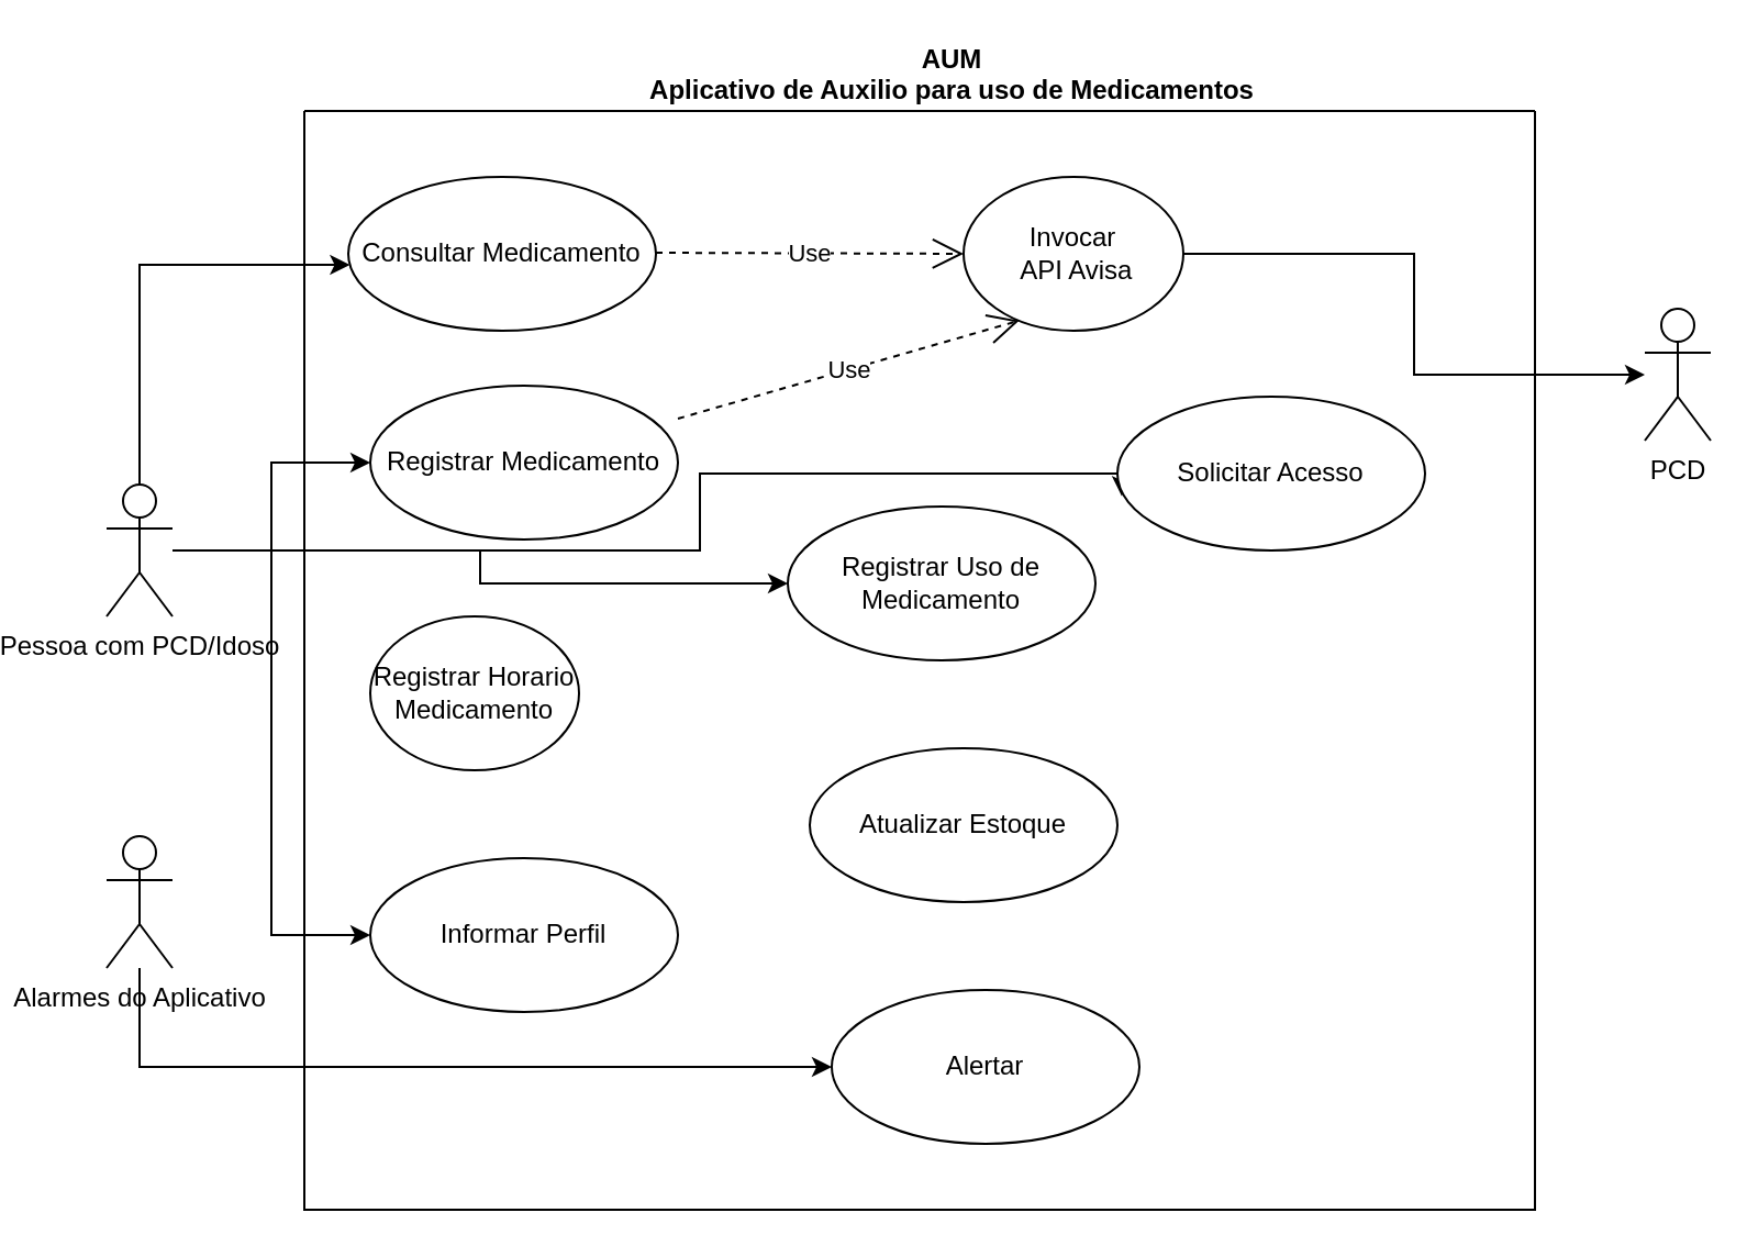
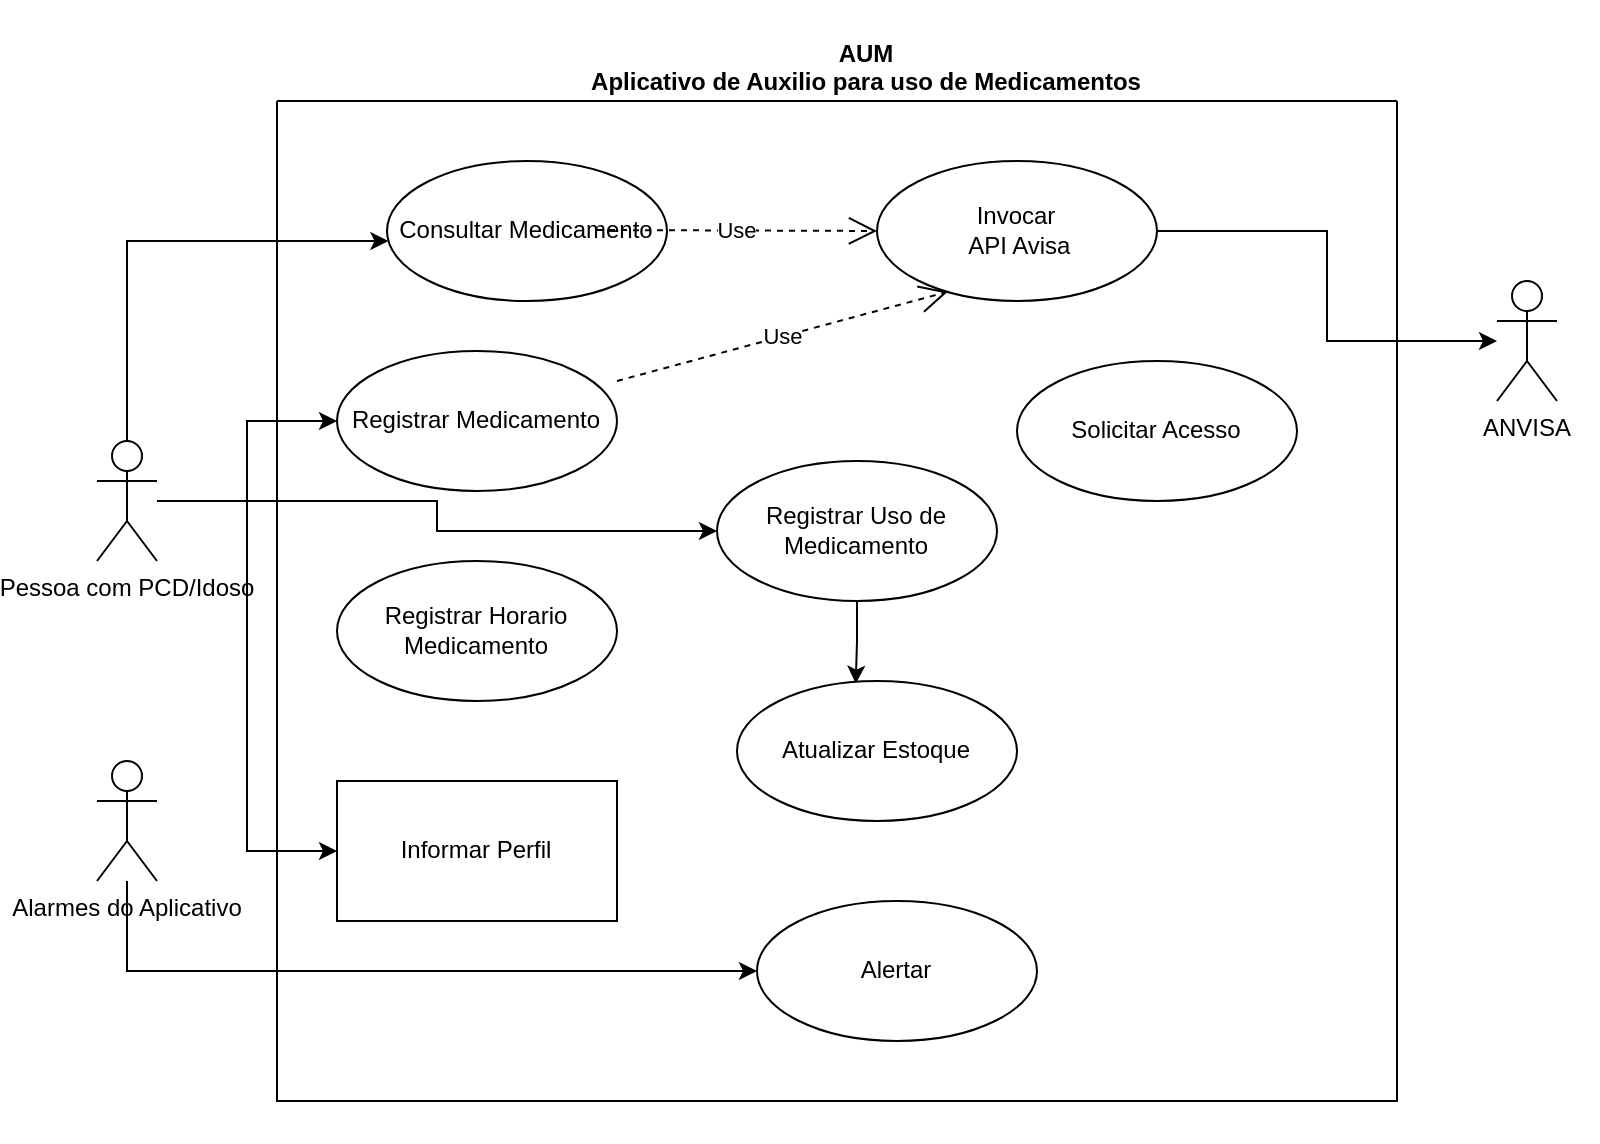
  <mxCell id="0" />
  <mxCell id="1" parent="0" />
  <mxCell id="2" style="edgeStyle=orthogonalEdgeStyle;rounded=0;orthogonalLoop=1;jettySize=auto;html=1;" edge="1" parent="1" source="7" target="9"><mxGeometry relative="1" as="geometry"><Array as="points"><mxPoint x="35" y="120" /></Array></mxGeometry></mxCell>
  <mxCell id="3" style="edgeStyle=orthogonalEdgeStyle;rounded=0;orthogonalLoop=1;jettySize=auto;html=1;entryX=0;entryY=0.5;entryDx=0;entryDy=0;" edge="1" parent="1" source="7" target="11"><mxGeometry relative="1" as="geometry" /></mxCell>
  <mxCell id="4" style="edgeStyle=orthogonalEdgeStyle;rounded=0;orthogonalLoop=1;jettySize=auto;html=1;" edge="1" parent="1" source="7" target="14"><mxGeometry relative="1" as="geometry" /></mxCell>
  <mxCell id="5" style="edgeStyle=orthogonalEdgeStyle;rounded=0;orthogonalLoop=1;jettySize=auto;html=1;entryX=0;entryY=0.5;entryDx=0;entryDy=0;" edge="1" parent="1" source="7" target="16"><mxGeometry relative="1" as="geometry" /></mxCell>
- <mxCell id="6" style="edgeStyle=orthogonalEdgeStyle;rounded=0;orthogonalLoop=1;jettySize=auto;html=1;entryX=0.014;entryY=0.646;entryDx=0;entryDy=0;entryPerimeter=0;" edge="1" parent="1" source="7" target="17"><mxGeometry relative="1" as="geometry"><Array as="points"><mxPoint x="290" y="250" /><mxPoint x="290" y="215" /></Array></mxGeometry></mxCell>
  <mxCell id="7" value="Pessoa com PCD/Idoso" style="shape=umlActor;verticalLabelPosition=bottom;verticalAlign=top;html=1;outlineConnect=0;" vertex="1" parent="1"><mxGeometry x="20" y="220" width="30" height="60" as="geometry" /></mxCell>
  <mxCell id="8" value="" style="swimlane;startSize=0;" vertex="1" parent="1"><mxGeometry x="110" y="50" width="560" height="500" as="geometry" /></mxCell>
- <mxCell id="9" value="Consultar Medicamento" style="ellipse;whiteSpace=wrap;html=1;" vertex="1" parent="8"><mxGeometry x="20" y="30" width="140" height="70" as="geometry" /></mxCell>
- <mxCell id="10" value="Invocar&lt;br&gt;&amp;nbsp;API Avisa" style="ellipse;whiteSpace=wrap;html=1;" vertex="1" parent="8"><mxGeometry x="300" y="30" width="100" height="70" as="geometry" /></mxCell>
+ <mxCell id="9" value="Consultar Medicamento" style="ellipse;whiteSpace=wrap;html=1;" vertex="1" parent="8"><mxGeometry x="55" y="30" width="140" height="70" as="geometry" /></mxCell>
+ <mxCell id="10" value="Invocar&lt;br&gt;&amp;nbsp;API Avisa" style="ellipse;whiteSpace=wrap;html=1;" vertex="1" parent="8"><mxGeometry x="300" y="30" width="140" height="70" as="geometry" /></mxCell>
  <mxCell id="11" value="Registrar Medicamento" style="ellipse;whiteSpace=wrap;html=1;" vertex="1" parent="8"><mxGeometry x="30" y="125" width="140" height="70" as="geometry" /></mxCell>
- <mxCell id="12" value="Registrar Horario Medicamento" style="ellipse;whiteSpace=wrap;html=1;" vertex="1" parent="8"><mxGeometry x="30" y="230" width="95" height="70" as="geometry" /></mxCell>
+ <mxCell id="12" value="Registrar Horario Medicamento" style="ellipse;whiteSpace=wrap;html=1;" vertex="1" parent="8"><mxGeometry x="30" y="230" width="140" height="70" as="geometry" /></mxCell>
+ <mxCell id="13" style="edgeStyle=orthogonalEdgeStyle;rounded=0;orthogonalLoop=1;jettySize=auto;html=1;entryX=0.424;entryY=0.019;entryDx=0;entryDy=0;entryPerimeter=0;" edge="1" parent="8" source="14" target="15"><mxGeometry relative="1" as="geometry" /></mxCell>
  <mxCell id="14" value="Registrar Uso de Medicamento" style="ellipse;whiteSpace=wrap;html=1;" vertex="1" parent="8"><mxGeometry x="220" y="180" width="140" height="70" as="geometry" /></mxCell>
  <mxCell id="15" value="Atualizar Estoque" style="ellipse;whiteSpace=wrap;html=1;" vertex="1" parent="8"><mxGeometry x="230" y="290" width="140" height="70" as="geometry" /></mxCell>
- <mxCell id="16" value="Informar Perfil" style="ellipse;whiteSpace=wrap;html=1;" vertex="1" parent="8"><mxGeometry x="30" y="340" width="140" height="70" as="geometry" /></mxCell>
+ <mxCell id="16" value="Informar Perfil" style="whiteSpace=wrap;html=1;rounded=0;" vertex="1" parent="8"><mxGeometry x="30" y="340" width="140" height="70" as="geometry" /></mxCell>
  <mxCell id="17" value="Solicitar Acesso" style="ellipse;whiteSpace=wrap;html=1;" vertex="1" parent="8"><mxGeometry x="370" y="130" width="140" height="70" as="geometry" /></mxCell>
  <mxCell id="18" value="Alertar" style="ellipse;whiteSpace=wrap;html=1;" vertex="1" parent="8"><mxGeometry x="240" y="400" width="140" height="70" as="geometry" /></mxCell>
  <mxCell id="19" value="Use" style="endArrow=open;endSize=12;dashed=1;html=1;rounded=0;" edge="1" parent="8"><mxGeometry width="160" relative="1" as="geometry"><mxPoint x="160" y="64.5" as="sourcePoint" /><mxPoint x="300" y="65" as="targetPoint" /></mxGeometry></mxCell>
  <mxCell id="20" value="Use" style="endArrow=open;endSize=12;dashed=1;html=1;rounded=0;entryX=0.253;entryY=0.934;entryDx=0;entryDy=0;entryPerimeter=0;" edge="1" parent="8" target="10"><mxGeometry width="160" relative="1" as="geometry"><mxPoint x="170" y="140" as="sourcePoint" /><mxPoint x="330" y="140" as="targetPoint" /></mxGeometry></mxCell>
- <mxCell id="21" value="PCD&lt;br&gt;" style="shape=umlActor;verticalLabelPosition=bottom;verticalAlign=top;html=1;outlineConnect=0;" vertex="1" parent="1"><mxGeometry x="720" y="140" width="30" height="60" as="geometry" /></mxCell>
+ <mxCell id="21" value="ANVISA&lt;br&gt;" style="shape=umlActor;verticalLabelPosition=bottom;verticalAlign=top;html=1;outlineConnect=0;" vertex="1" parent="1"><mxGeometry x="720" y="140" width="30" height="60" as="geometry" /></mxCell>
  <mxCell id="22" style="edgeStyle=orthogonalEdgeStyle;rounded=0;orthogonalLoop=1;jettySize=auto;html=1;" edge="1" parent="1" source="10" target="21"><mxGeometry relative="1" as="geometry" /></mxCell>
  <mxCell id="23" value="AUM &#10;Aplicativo de Auxilio para uso de Medicamentos" style="text;align=center;fontStyle=1;verticalAlign=middle;spacingLeft=3;spacingRight=3;strokeColor=none;rotatable=0;points=[[0,0.5],[1,0.5]];portConstraint=eastwest;" vertex="1" parent="1"><mxGeometry x="360" y="20" width="90" height="26" as="geometry" /></mxCell>
  <mxCell id="24" style="edgeStyle=orthogonalEdgeStyle;rounded=0;orthogonalLoop=1;jettySize=auto;html=1;entryX=0;entryY=0.5;entryDx=0;entryDy=0;" edge="1" parent="1" source="25" target="18"><mxGeometry relative="1" as="geometry"><mxPoint x="35" y="510" as="targetPoint" /><Array as="points"><mxPoint x="35" y="485" /></Array></mxGeometry></mxCell>
  <mxCell id="25" value="Alarmes do Aplicativo" style="shape=umlActor;verticalLabelPosition=bottom;verticalAlign=top;html=1;" vertex="1" parent="1"><mxGeometry x="20" y="380" width="30" height="60" as="geometry" /></mxCell>
